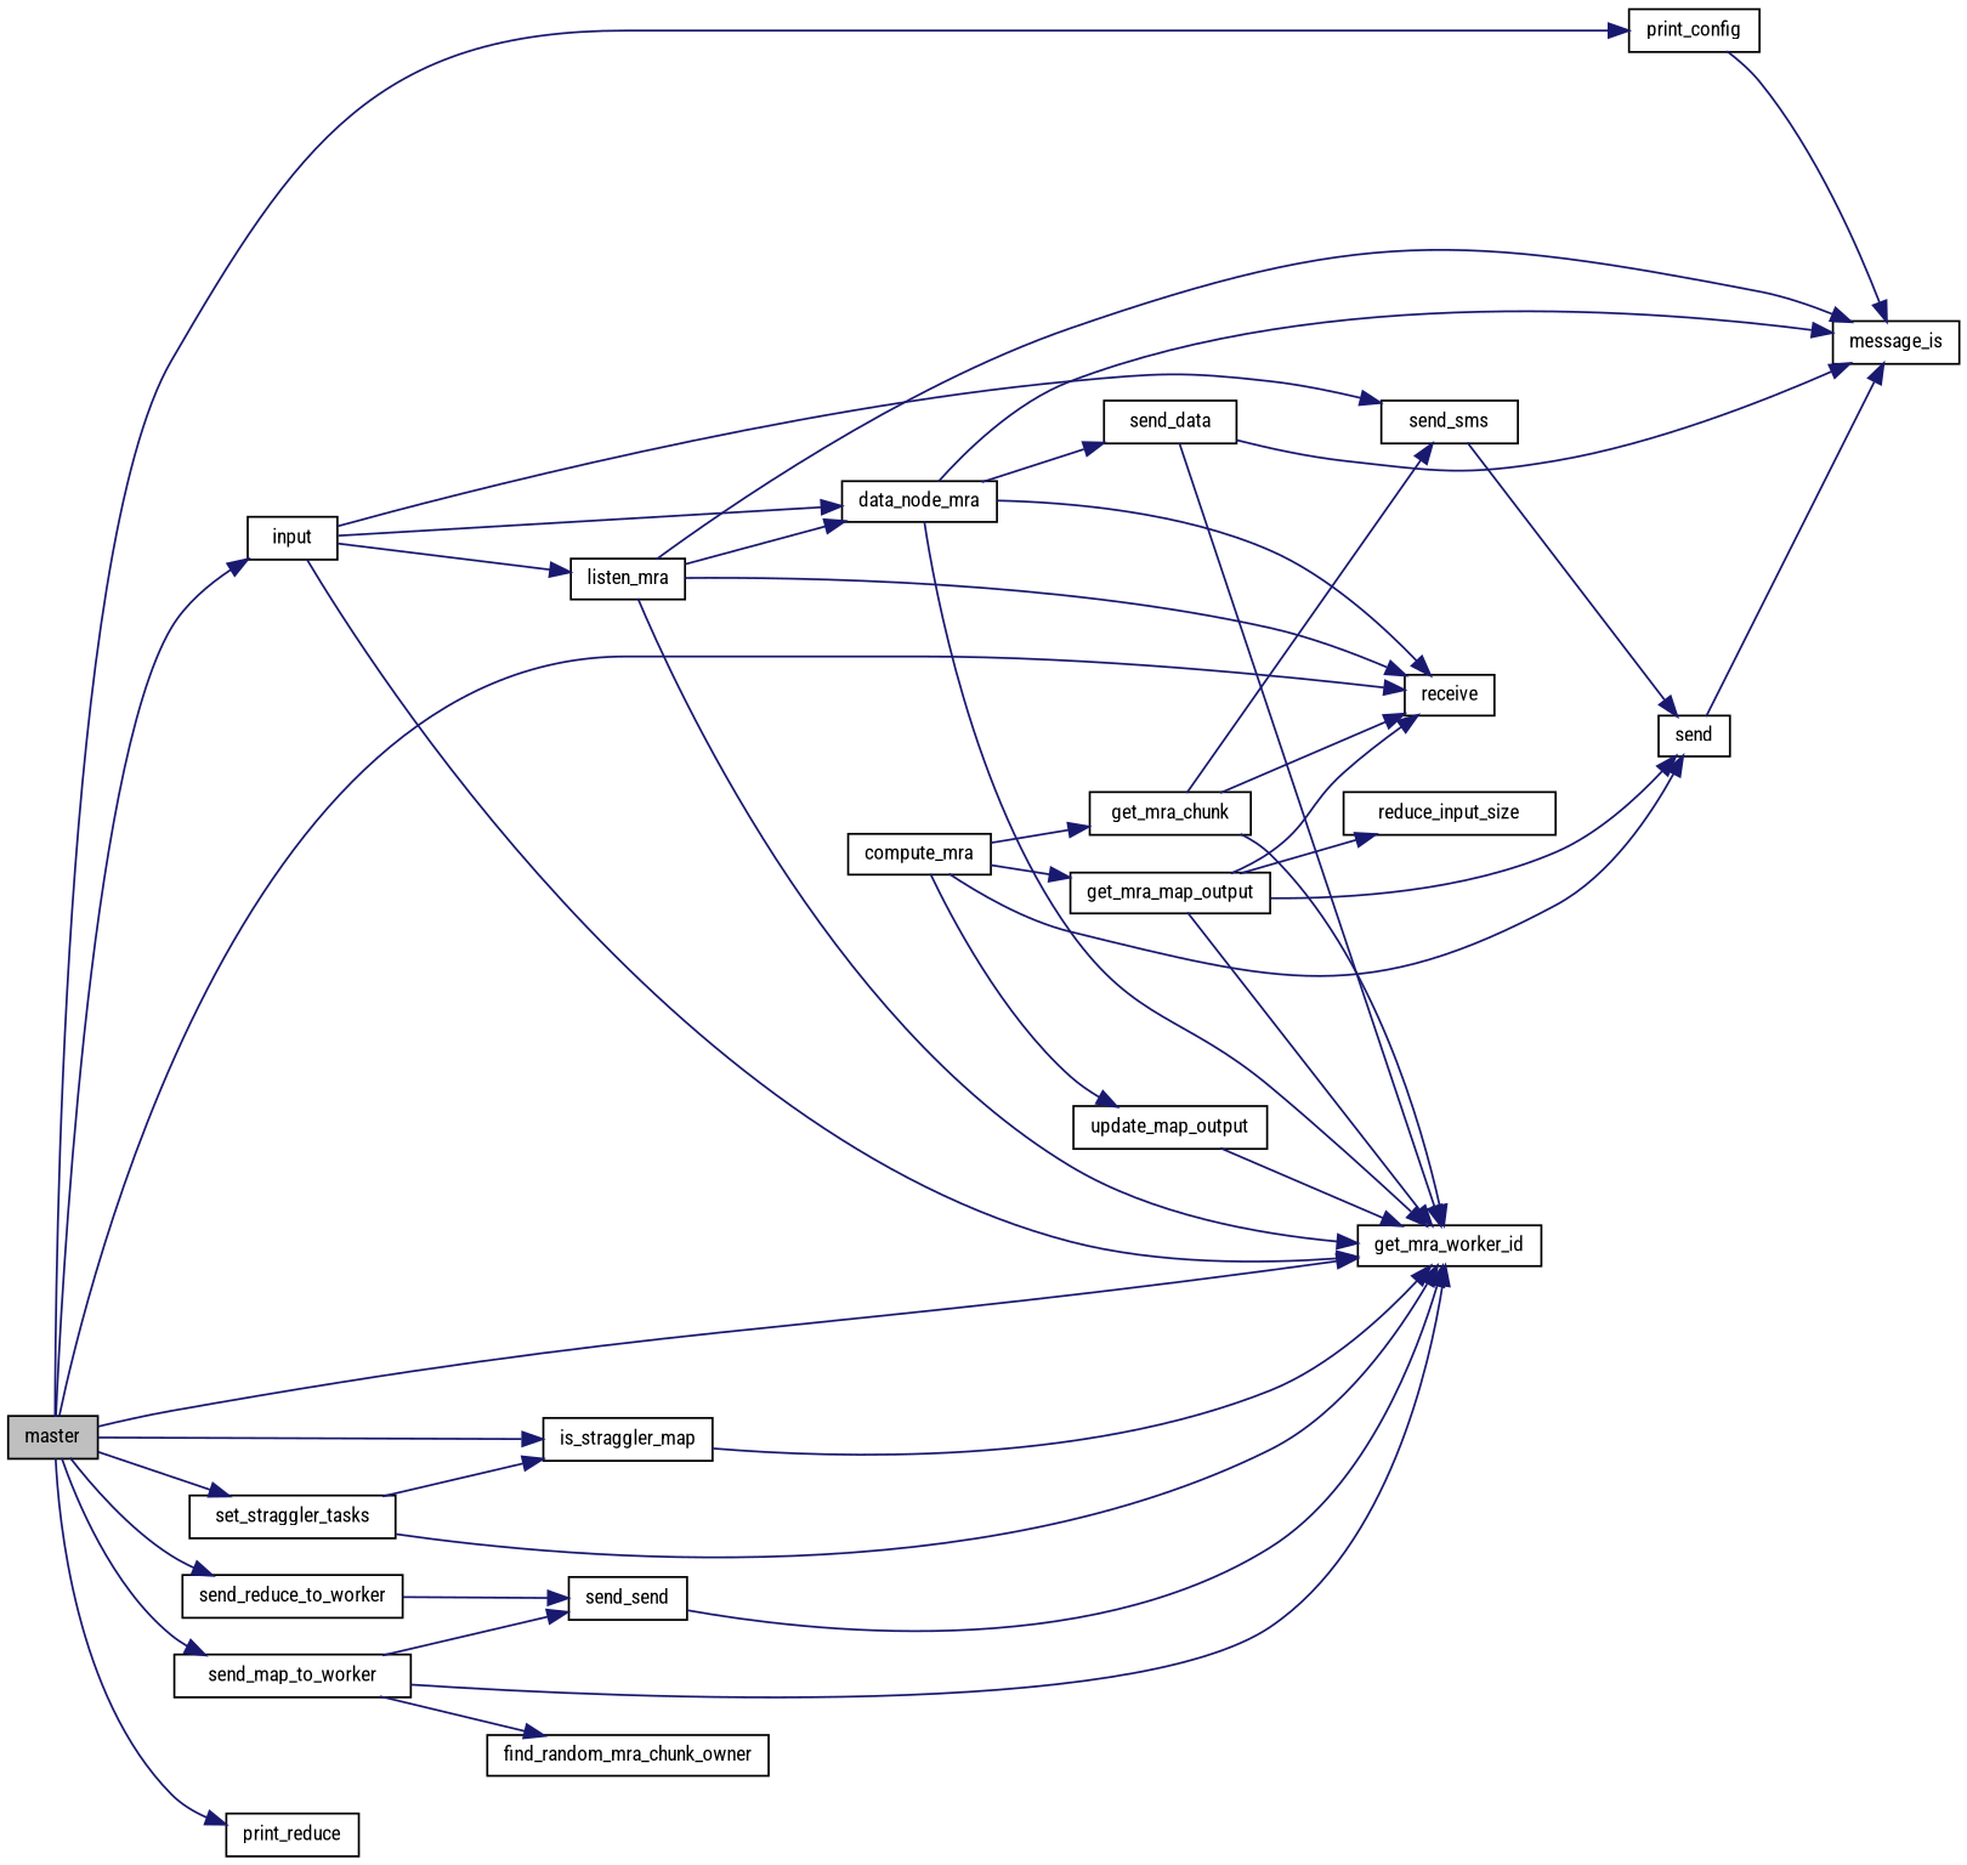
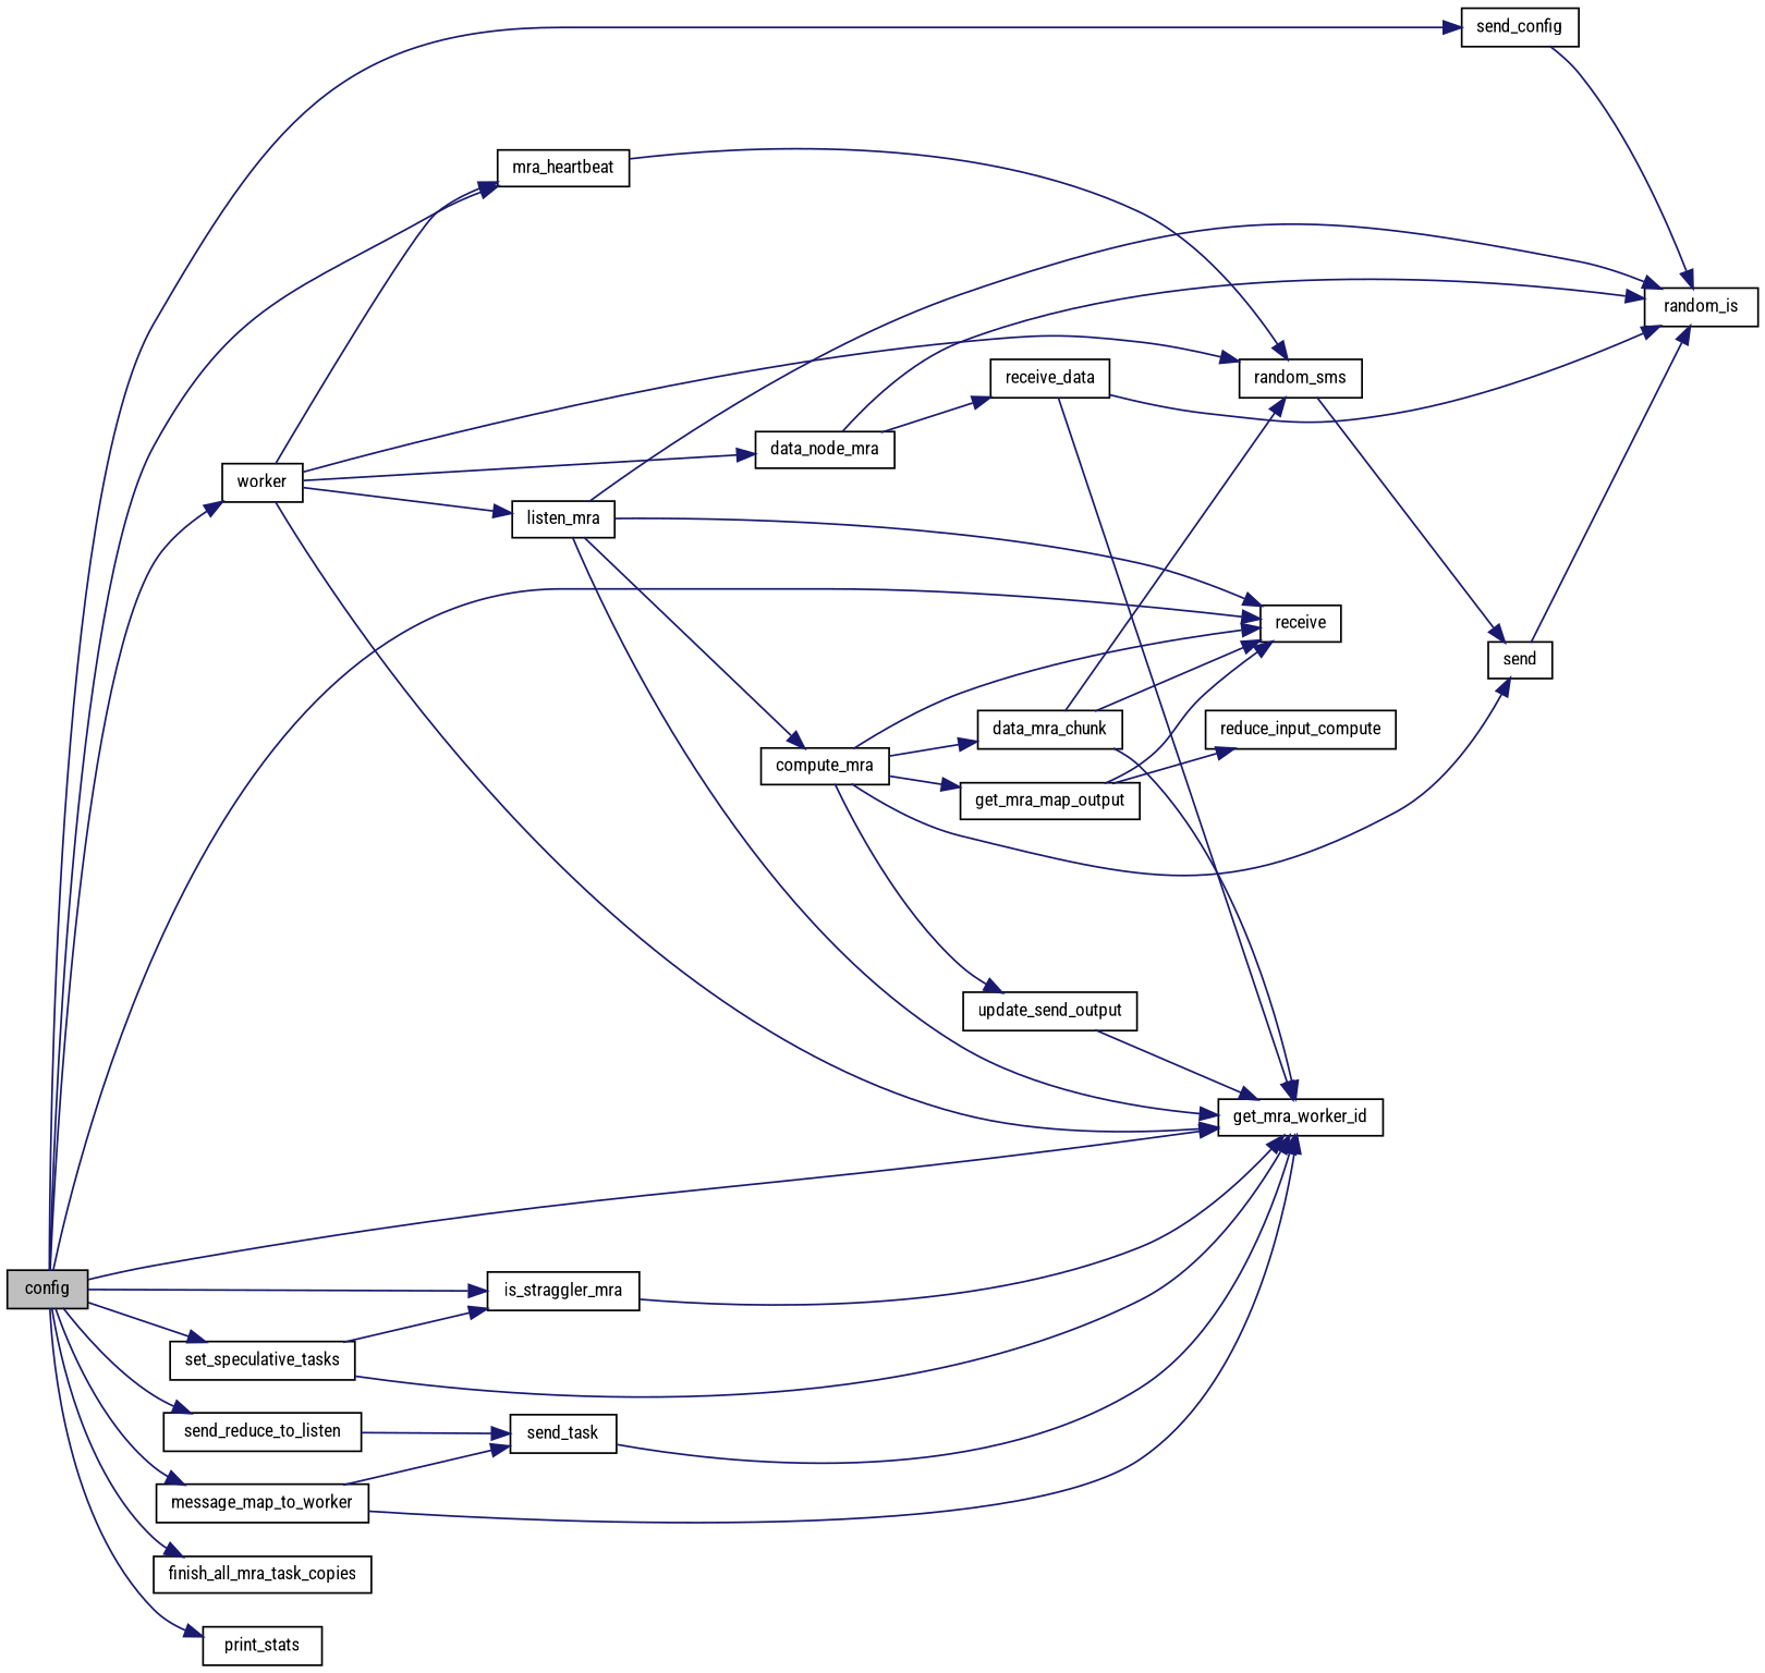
  digraph {
    fontname="Roboto Condensed"
    rankdir=LR
    node [color=black fillcolor=white fontname="Roboto Condensed" fontsize=10 shape=record style=filled]
    edge [color=midnightblue fontname="Roboto Condensed" fontsize=10 labelfontname=FreeSans labelfontsize=10 style=solid]
-   n1 [fillcolor=grey75 fontcolor=black height=0.2 label=master width=0.4]
-   n3 [height=0.2 label=input width=0.4]
+   n1 [fillcolor=grey75 fontcolor=black height=0.2 label=config width=0.4]
+   n2 [height=0.2 label=mra_heartbeat width=0.4]
+   n3 [height=0.2 label=worker width=0.4]
    n4 [height=0.2 label=get_mra_worker_id width=0.4]
    n5 [height=0.2 label=receive width=0.4]
-   n6 [height=0.2 label=print_config width=0.4]
-   n7 [height=0.2 label=is_straggler_map width=0.4]
-   n8 [height=0.2 label=set_straggler_tasks width=0.4]
-   n9 [height=0.2 label=send_map_to_worker width=0.4]
-   n10 [height=0.2 label=send_reduce_to_worker width=0.4]
-   n12 [height=0.2 label=print_reduce width=0.4]
-   n13 [height=0.2 label=send_sms width=0.4]
-   n14 [height=0.2 label=message_is width=0.4]
+   n6 [height=0.2 label=send_config width=0.4]
+   n7 [height=0.2 label=is_straggler_mra width=0.4]
+   n8 [height=0.2 label=set_speculative_tasks width=0.4]
+   n9 [height=0.2 label=message_map_to_worker width=0.4]
+   n10 [height=0.2 label=send_reduce_to_listen width=0.4]
+   n11 [height=0.2 label=finish_all_mra_task_copies width=0.4]
+   n12 [height=0.2 label=print_stats width=0.4]
+   n13 [height=0.2 label=random_sms width=0.4]
+   n14 [height=0.2 label=random_is width=0.4]
    n15 [height=0.2 label=listen_mra width=0.4]
    n16 [height=0.2 label=data_node_mra width=0.4]
-   n17 [height=0.2 label=find_random_mra_chunk_owner width=0.4]
-   n18 [height=0.2 label=send_send width=0.4]
+   n18 [height=0.2 label=send_task width=0.4]
    n19 [height=0.2 label=send width=0.4]
    n20 [height=0.2 label=compute_mra width=0.4]
-   n21 [height=0.2 label=send_data width=0.4]
-   n22 [height=0.2 label=get_mra_chunk width=0.4]
+   n21 [height=0.2 label=receive_data width=0.4]
+   n22 [height=0.2 label=data_mra_chunk width=0.4]
    n23 [height=0.2 label=get_mra_map_output width=0.4]
-   n24 [height=0.2 label=update_map_output width=0.4]
-   n25 [height=0.2 label=reduce_input_size width=0.4]
+   n24 [height=0.2 label=update_send_output width=0.4]
+   n25 [height=0.2 label=reduce_input_compute width=0.4]
+   n1 -> n2
    n1 -> n3
    n1 -> n4
    n1 -> n5
    n1 -> n6
    n1 -> n7
    n1 -> n8
    n1 -> n9
    n1 -> n10
+   n1 -> n11
    n1 -> n12
+   n2 -> n13
+   n3 -> n2
    n3 -> n4
    n3 -> n13
    n3 -> n15
    n3 -> n16
    n6 -> n14
    n7 -> n4
    n8 -> n4
    n8 -> n7
    n9 -> n4
-   n9 -> n17
    n9 -> n18
    n10 -> n18
    n13 -> n19
    n15 -> n4
    n15 -> n5
    n15 -> n14
-   n15 -> n16
-   n16 -> n4
-   n16 -> n5
+   n15 -> n20
+   n20 -> n5
    n16 -> n14
    n16 -> n21
    n18 -> n4
    n19 -> n14
    n20 -> n19
    n20 -> n22
    n20 -> n23
    n20 -> n24
    n21 -> n4
    n21 -> n14
    n22 -> n4
    n22 -> n5
    n22 -> n13
-   n23 -> n4
    n23 -> n5
-   n23 -> n19
    n23 -> n25
    n24 -> n4
  }
